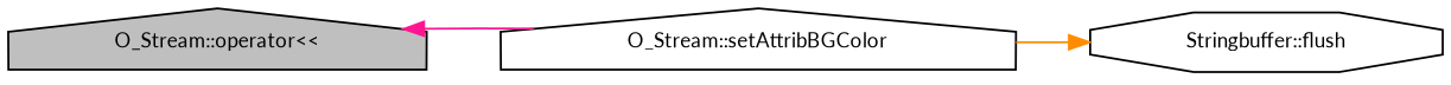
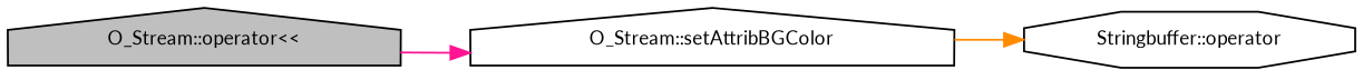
  digraph {
    fontname=Lato
    rankdir=LR
    node [color=black fontname=Lato fontsize=10 shape=house]
    edge [fontname=Lato fontsize=10 labelfontname=FreeSans labelfontsize=10 style=solid]
    n1 [fillcolor=grey75 fontcolor=black height=0.2 label="O_Stream::operator\<\<" style=filled width=0.4]
    n2 [height=0.2 label="O_Stream::setAttribBGColor" width=0.4]
-   n3 [height=0.2 label="Stringbuffer::flush" shape=octagon width=0.4]
-   n2 -> n1 [color=deeppink]
+   n3 [height=0.2 label="Stringbuffer::operator" shape=octagon width=0.4]
+   n1 -> n2 [color=deeppink]
    n2 -> n3 [color=darkorange]
  }
